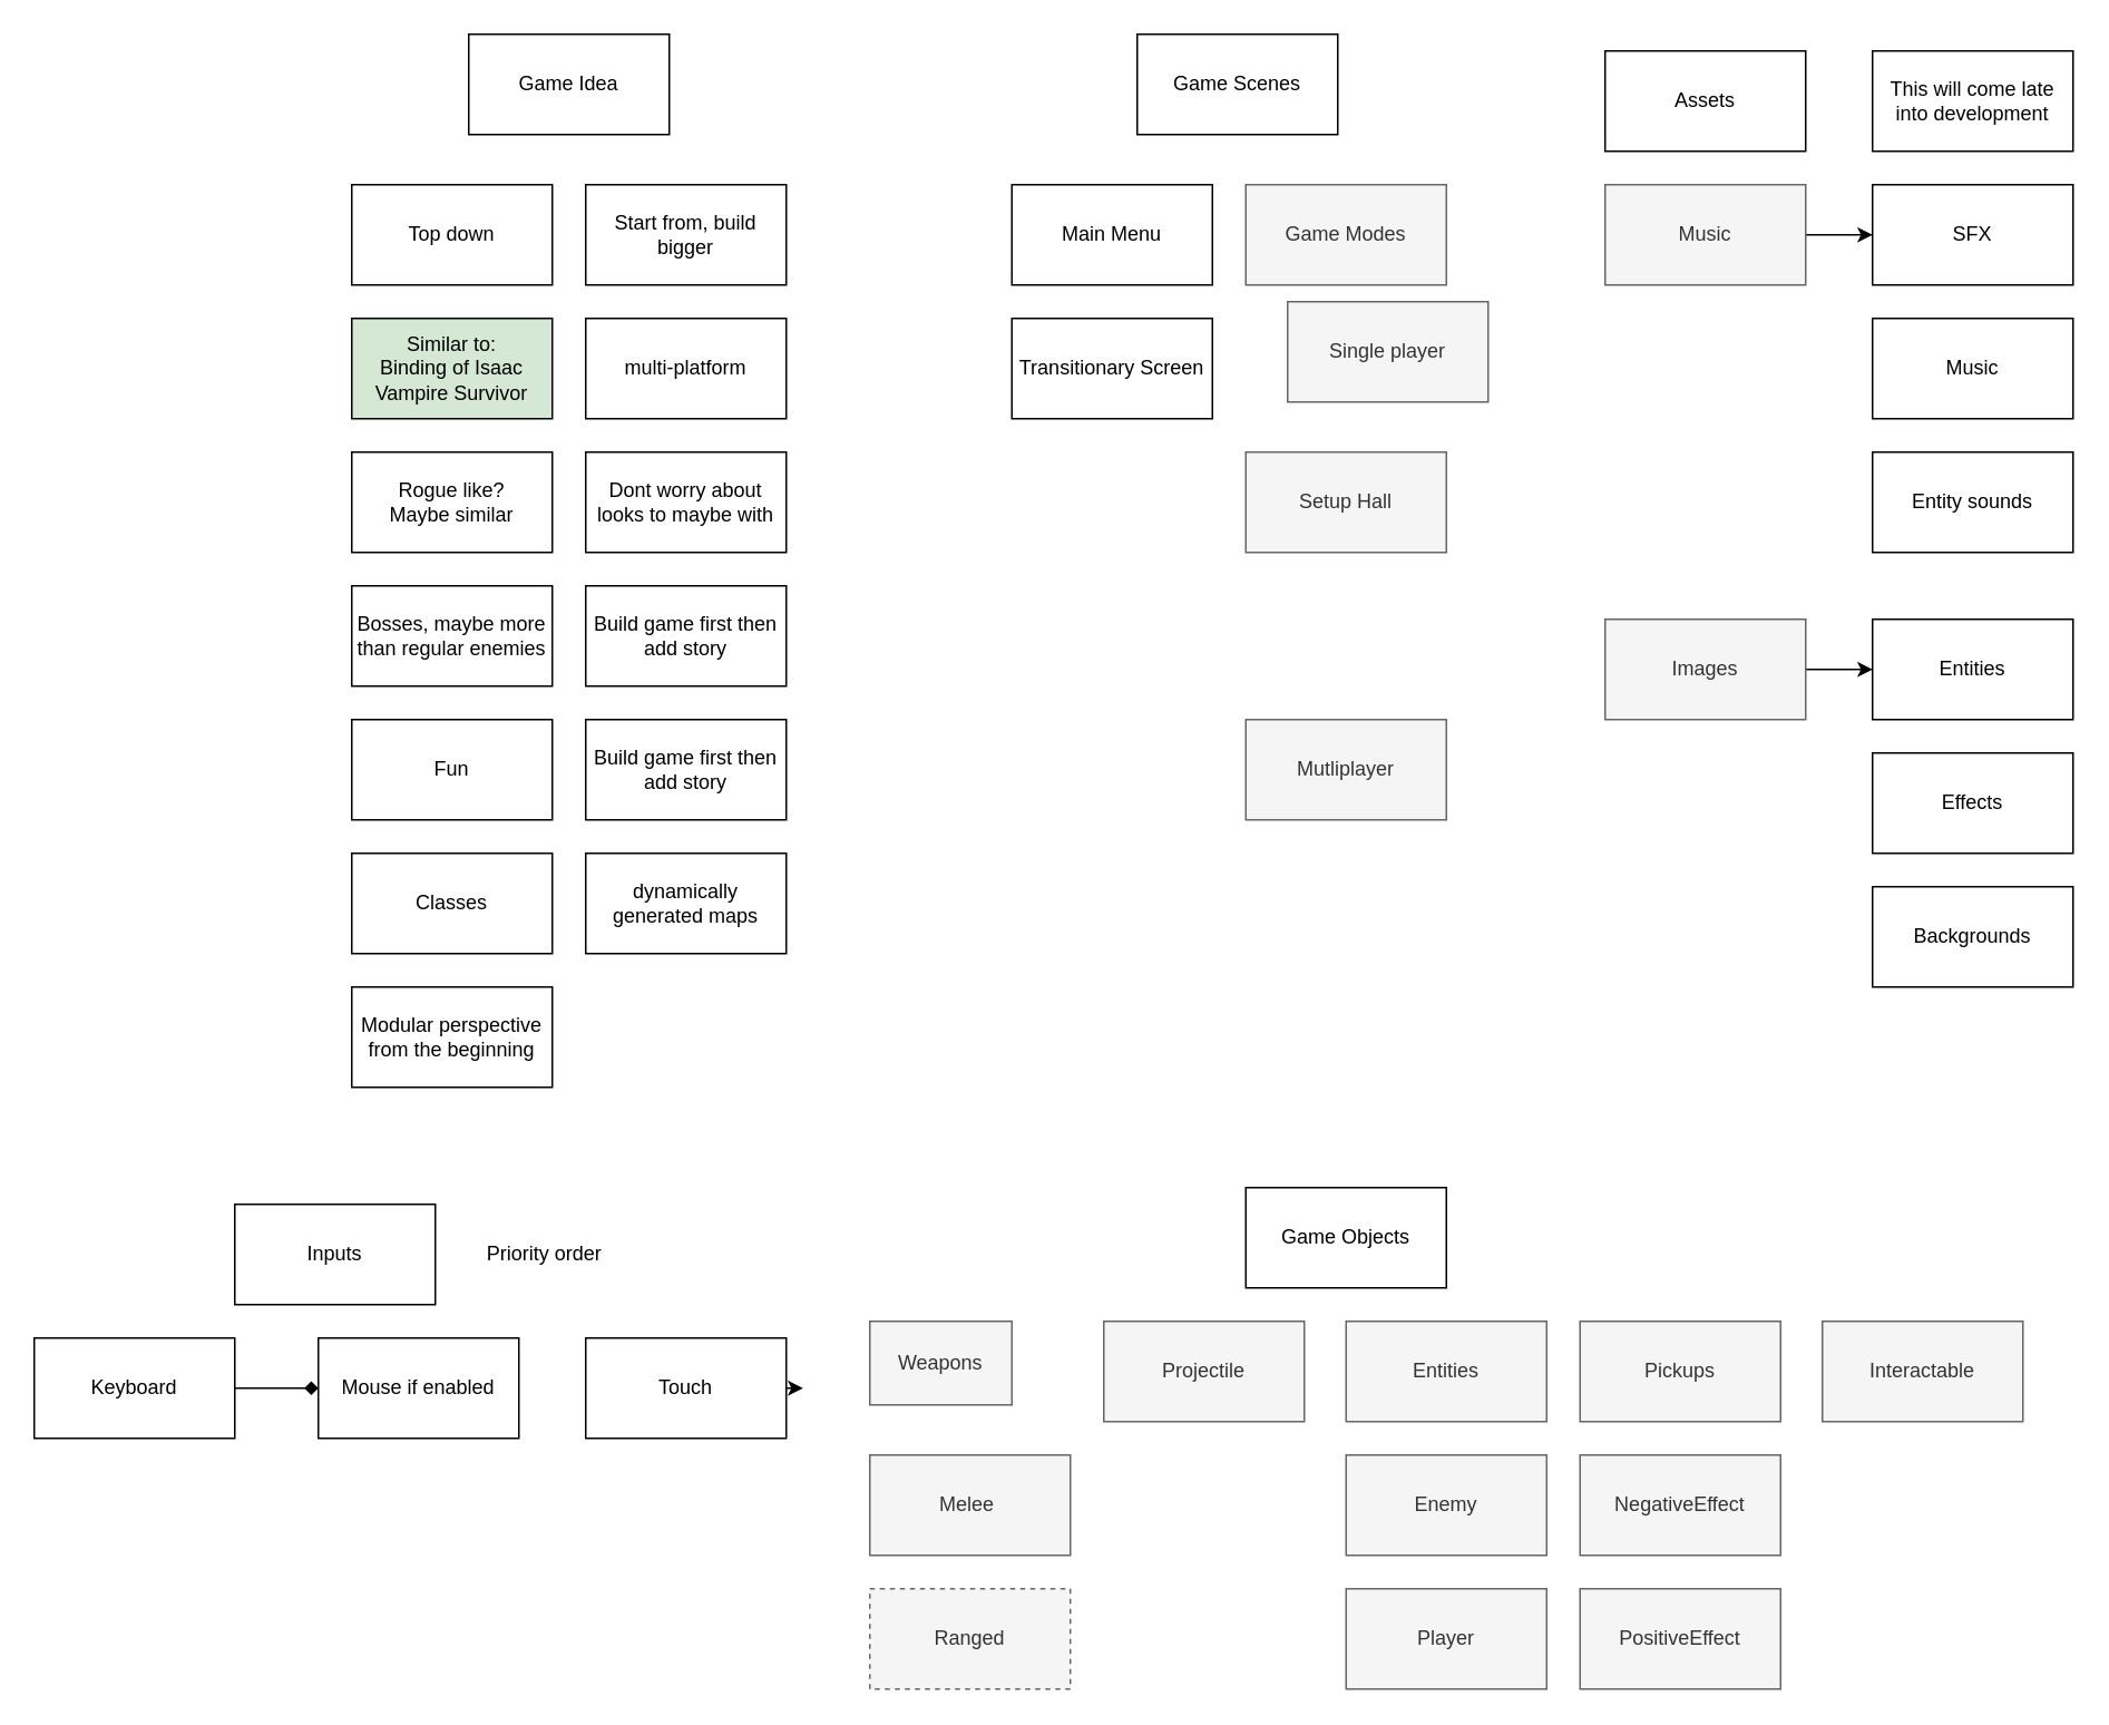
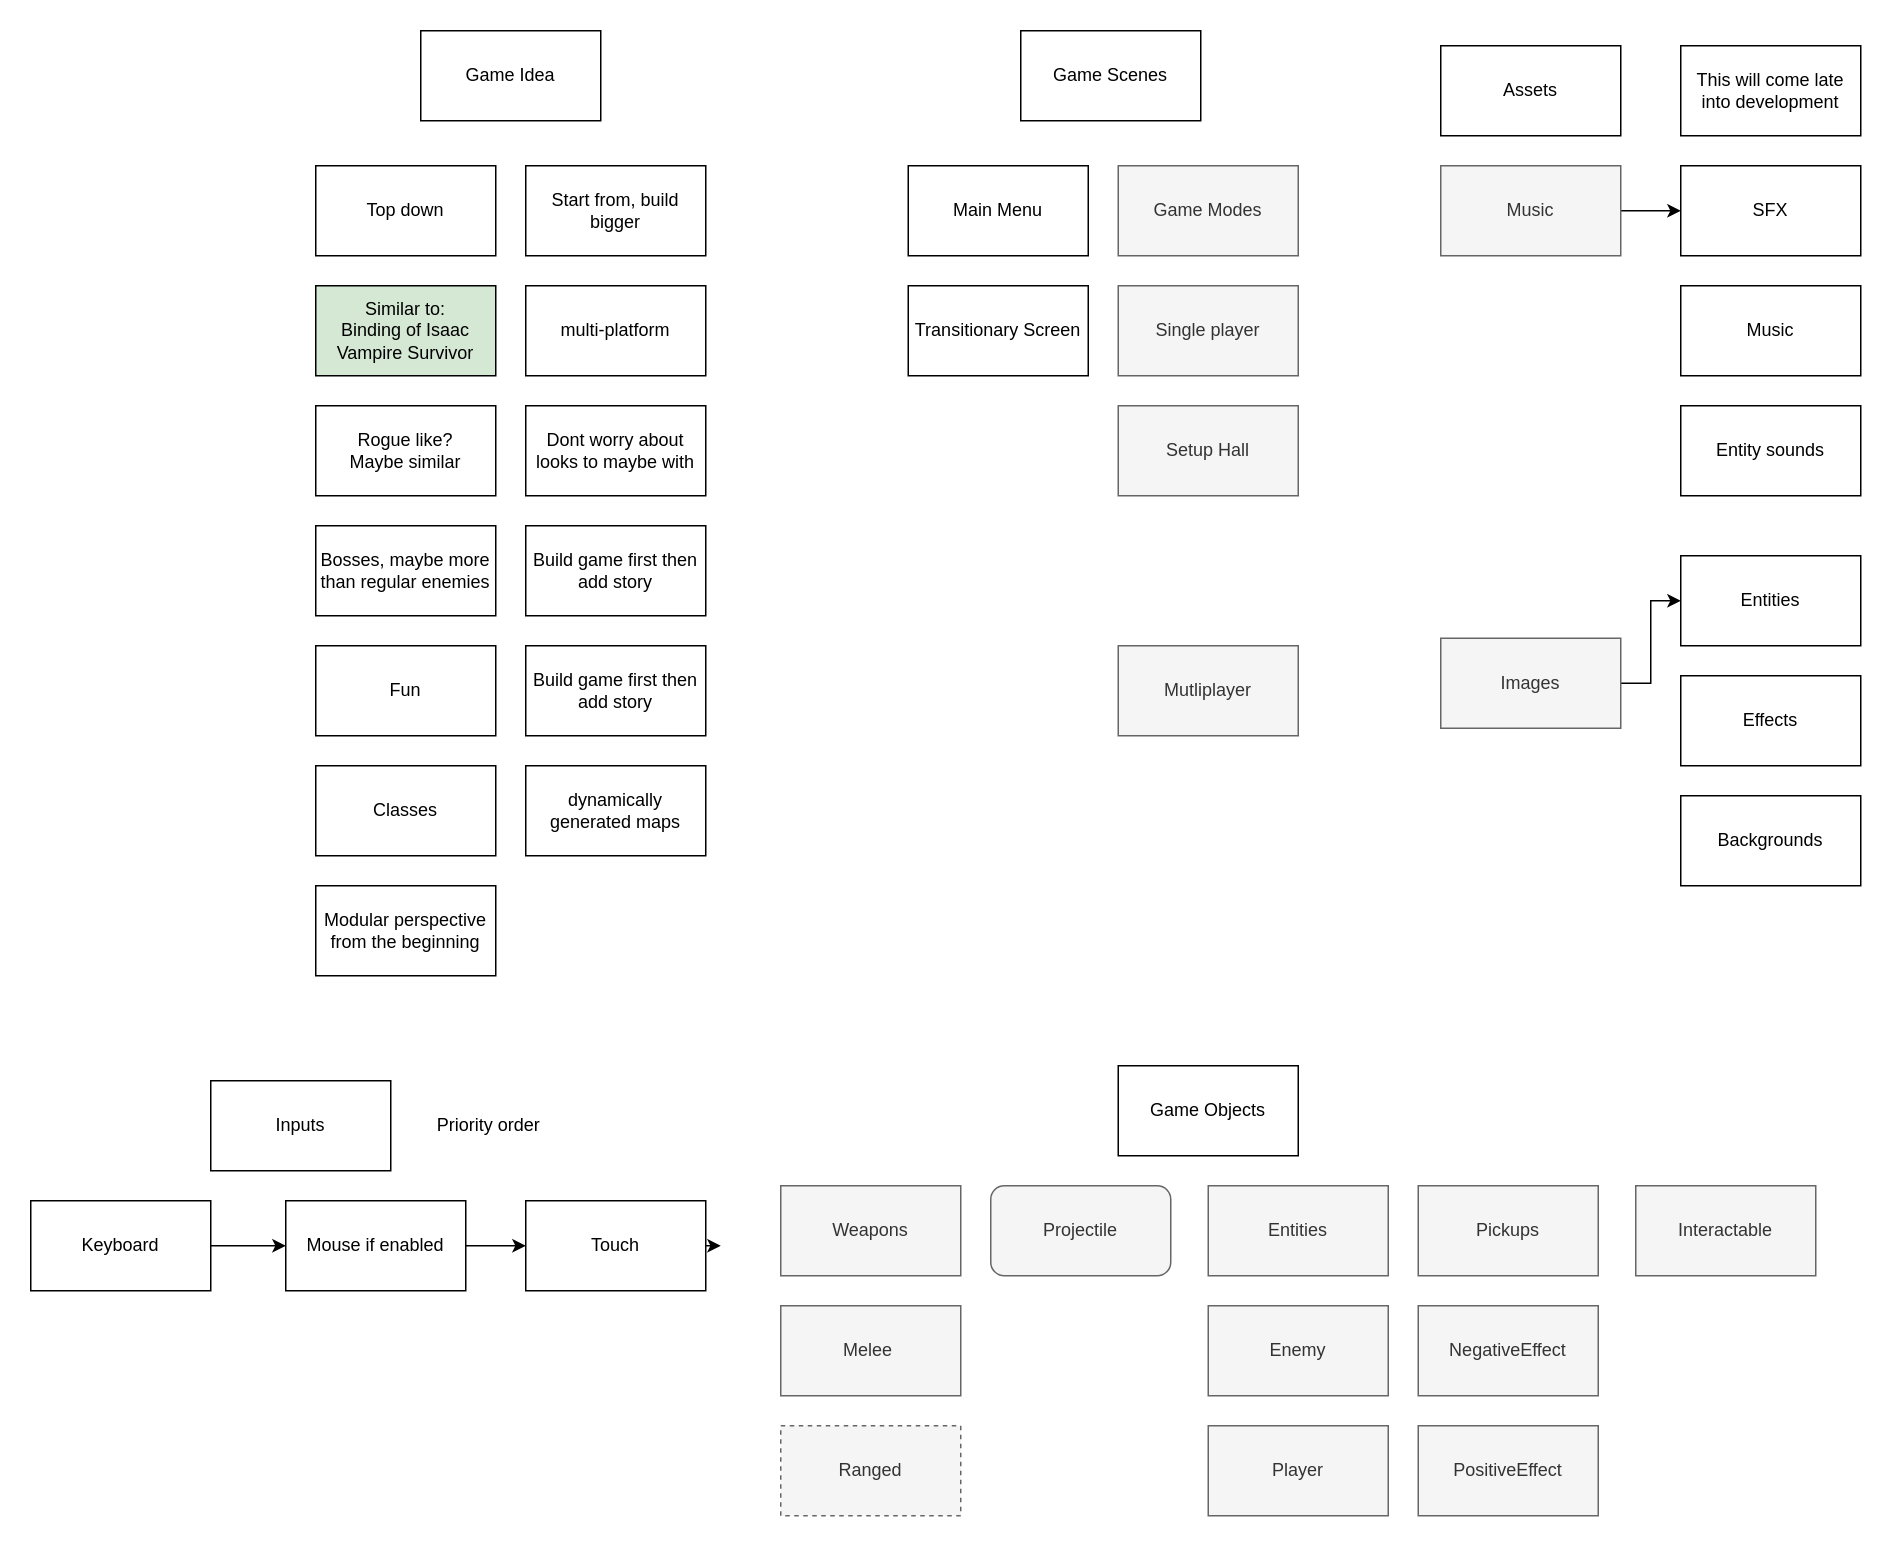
  <mxCell id="0" />
  <mxCell id="1" parent="0" />
  <mxCell id="2" value="Game Idea" style="rounded=0;whiteSpace=wrap;html=1;" parent="1" vertex="1"><mxGeometry x="280" y="20" width="120" height="60" as="geometry" /></mxCell>
  <mxCell id="3" value="Top down" style="rounded=0;whiteSpace=wrap;html=1;" parent="1" vertex="1"><mxGeometry x="210" y="110" width="120" height="60" as="geometry" /></mxCell>
  <mxCell id="4" value="Similar to:&lt;br&gt;Binding of Isaac&lt;br&gt;Vampire Survivor" style="rounded=0;whiteSpace=wrap;html=1;fillColor=#d5e8d4;" parent="1" vertex="1"><mxGeometry x="210" y="190" width="120" height="60" as="geometry" /></mxCell>
  <mxCell id="5" value="Rogue like?&lt;br&gt;Maybe similar" style="rounded=0;whiteSpace=wrap;html=1;" parent="1" vertex="1"><mxGeometry x="210" y="270" width="120" height="60" as="geometry" /></mxCell>
  <mxCell id="6" value="Bosses, maybe more than regular enemies" style="rounded=0;whiteSpace=wrap;html=1;" parent="1" vertex="1"><mxGeometry x="210" y="350" width="120" height="60" as="geometry" /></mxCell>
  <mxCell id="7" value="Fun" style="rounded=0;whiteSpace=wrap;html=1;" parent="1" vertex="1"><mxGeometry x="210" y="430" width="120" height="60" as="geometry" /></mxCell>
  <mxCell id="8" value="Classes" style="rounded=0;whiteSpace=wrap;html=1;" parent="1" vertex="1"><mxGeometry x="210" y="510" width="120" height="60" as="geometry" /></mxCell>
  <mxCell id="9" value="Modular perspective from the beginning" style="rounded=0;whiteSpace=wrap;html=1;" parent="1" vertex="1"><mxGeometry x="210" y="590" width="120" height="60" as="geometry" /></mxCell>
  <mxCell id="10" value="Start from, build bigger" style="rounded=0;whiteSpace=wrap;html=1;" parent="1" vertex="1"><mxGeometry x="350" y="110" width="120" height="60" as="geometry" /></mxCell>
  <mxCell id="11" value="multi-platform" style="rounded=0;whiteSpace=wrap;html=1;" parent="1" vertex="1"><mxGeometry x="350" y="190" width="120" height="60" as="geometry" /></mxCell>
  <mxCell id="12" value="Dont worry about looks to maybe with" style="rounded=0;whiteSpace=wrap;html=1;" parent="1" vertex="1"><mxGeometry x="350" y="270" width="120" height="60" as="geometry" /></mxCell>
  <mxCell id="13" value="Build game first then add story" style="rounded=0;whiteSpace=wrap;html=1;" parent="1" vertex="1"><mxGeometry x="350" y="350" width="120" height="60" as="geometry" /></mxCell>
  <mxCell id="14" value="Build game first then add story" style="rounded=0;whiteSpace=wrap;html=1;" parent="1" vertex="1"><mxGeometry x="350" y="430" width="120" height="60" as="geometry" /></mxCell>
  <mxCell id="15" value="Game Scenes" style="rounded=0;whiteSpace=wrap;html=1;" parent="1" vertex="1"><mxGeometry x="680" y="20" width="120" height="60" as="geometry" /></mxCell>
  <mxCell id="16" value="Main Menu" style="rounded=0;whiteSpace=wrap;html=1;" parent="1" vertex="1"><mxGeometry x="605" y="110" width="120" height="60" as="geometry" /></mxCell>
  <mxCell id="17" value="Game Modes" style="rounded=0;whiteSpace=wrap;html=1;fillColor=#f5f5f5;strokeColor=#666666;fontColor=#333333;" parent="1" vertex="1"><mxGeometry x="745" y="110" width="120" height="60" as="geometry" /></mxCell>
- <mxCell id="18" value="Single player" style="rounded=0;whiteSpace=wrap;html=1;fillColor=#f5f5f5;strokeColor=#666666;fontColor=#333333;" parent="1" vertex="1"><mxGeometry x="770" y="180" width="120" height="60" as="geometry" /></mxCell>
+ <mxCell id="18" value="Single player" style="rounded=0;whiteSpace=wrap;html=1;fillColor=#f5f5f5;strokeColor=#666666;fontColor=#333333;" parent="1" vertex="1"><mxGeometry x="745" y="190" width="120" height="60" as="geometry" /></mxCell>
  <mxCell id="19" value="Mutliplayer" style="rounded=0;whiteSpace=wrap;html=1;fillColor=#f5f5f5;strokeColor=#666666;fontColor=#333333;" parent="1" vertex="1"><mxGeometry x="745" y="430" width="120" height="60" as="geometry" /></mxCell>
  <mxCell id="20" value="Setup Hall" style="rounded=0;whiteSpace=wrap;html=1;fillColor=#f5f5f5;strokeColor=#666666;fontColor=#333333;" parent="1" vertex="1"><mxGeometry x="745" y="270" width="120" height="60" as="geometry" /></mxCell>
  <mxCell id="21" value="Transitionary Screen" style="rounded=0;whiteSpace=wrap;html=1;" parent="1" vertex="1"><mxGeometry x="605" y="190" width="120" height="60" as="geometry" /></mxCell>
  <mxCell id="22" value="Game Objects" style="rounded=0;whiteSpace=wrap;html=1;" parent="1" vertex="1"><mxGeometry x="745" y="710" width="120" height="60" as="geometry" /></mxCell>
  <mxCell id="23" value="Enemy" style="rounded=0;whiteSpace=wrap;html=1;fillColor=#f5f5f5;strokeColor=#666666;fontColor=#333333;" parent="1" vertex="1"><mxGeometry x="805" y="870" width="120" height="60" as="geometry" /></mxCell>
- <mxCell id="24" value="Projectile" style="rounded=0;whiteSpace=wrap;html=1;fillColor=#f5f5f5;strokeColor=#666666;fontColor=#333333;" parent="1" vertex="1"><mxGeometry x="660" y="790" width="120" height="60" as="geometry" /></mxCell>
+ <mxCell id="24" value="Projectile" style="whiteSpace=wrap;html=1;fillColor=#f5f5f5;strokeColor=#666666;fontColor=#333333;rounded=1;" parent="1" vertex="1"><mxGeometry x="660" y="790" width="120" height="60" as="geometry" /></mxCell>
  <mxCell id="25" value="PositiveEffect" style="rounded=0;whiteSpace=wrap;html=1;fillColor=#f5f5f5;strokeColor=#666666;fontColor=#333333;" parent="1" vertex="1"><mxGeometry x="945" y="950" width="120" height="60" as="geometry" /></mxCell>
  <mxCell id="26" value="NegativeEffect" style="rounded=0;whiteSpace=wrap;html=1;fillColor=#f5f5f5;strokeColor=#666666;fontColor=#333333;" parent="1" vertex="1"><mxGeometry x="945" y="870" width="120" height="60" as="geometry" /></mxCell>
  <mxCell id="27" value="Player" style="rounded=0;whiteSpace=wrap;html=1;fillColor=#f5f5f5;strokeColor=#666666;fontColor=#333333;" parent="1" vertex="1"><mxGeometry x="805" y="950" width="120" height="60" as="geometry" /></mxCell>
  <mxCell id="28" value="Interactable" style="rounded=0;whiteSpace=wrap;html=1;fillColor=#f5f5f5;strokeColor=#666666;fontColor=#333333;" parent="1" vertex="1"><mxGeometry x="1090" y="790" width="120" height="60" as="geometry" /></mxCell>
  <mxCell id="29" value="Entities" style="rounded=0;whiteSpace=wrap;html=1;fillColor=#f5f5f5;strokeColor=#666666;fontColor=#333333;" parent="1" vertex="1"><mxGeometry x="805" y="790" width="120" height="60" as="geometry" /></mxCell>
  <mxCell id="30" value="Pickups" style="rounded=0;whiteSpace=wrap;html=1;fillColor=#f5f5f5;strokeColor=#666666;fontColor=#333333;" parent="1" vertex="1"><mxGeometry x="945" y="790" width="120" height="60" as="geometry" /></mxCell>
  <mxCell id="31" value="Inputs" style="rounded=0;whiteSpace=wrap;html=1;" parent="1" vertex="1"><mxGeometry x="140" y="720" width="120" height="60" as="geometry" /></mxCell>
- <mxCell id="32" value="" style="edgeStyle=orthogonalEdgeStyle;rounded=0;orthogonalLoop=1;jettySize=auto;html=1;endArrow=diamond;" parent="1" source="33" target="35" edge="1"><mxGeometry relative="1" as="geometry" /></mxCell>
+ <mxCell id="32" value="" style="edgeStyle=orthogonalEdgeStyle;rounded=0;orthogonalLoop=1;jettySize=auto;html=1;" parent="1" source="33" target="35" edge="1"><mxGeometry relative="1" as="geometry" /></mxCell>
  <mxCell id="33" value="Keyboard" style="rounded=0;whiteSpace=wrap;html=1;" parent="1" vertex="1"><mxGeometry x="20" y="800" width="120" height="60" as="geometry" /></mxCell>
+ <mxCell id="34" value="" style="edgeStyle=orthogonalEdgeStyle;rounded=0;orthogonalLoop=1;jettySize=auto;html=1;" parent="1" source="35" target="37" edge="1"><mxGeometry relative="1" as="geometry" /></mxCell>
  <mxCell id="35" value="Mouse if enabled" style="rounded=0;whiteSpace=wrap;html=1;" parent="1" vertex="1"><mxGeometry x="190" y="800" width="120" height="60" as="geometry" /></mxCell>
  <mxCell id="36" style="edgeStyle=orthogonalEdgeStyle;rounded=0;orthogonalLoop=1;jettySize=auto;html=1;exitX=1;exitY=0.5;exitDx=0;exitDy=0;" parent="1" source="37" edge="1"><mxGeometry relative="1" as="geometry"><mxPoint x="480" y="829.529" as="targetPoint" /></mxGeometry></mxCell>
  <mxCell id="37" value="Touch" style="rounded=0;whiteSpace=wrap;html=1;" parent="1" vertex="1"><mxGeometry x="350" y="800" width="120" height="60" as="geometry" /></mxCell>
  <mxCell id="38" value="Priority order" style="text;html=1;align=center;verticalAlign=middle;resizable=0;points=[];autosize=1;strokeColor=none;fillColor=none;" parent="1" vertex="1"><mxGeometry x="280" y="735" width="90" height="30" as="geometry" /></mxCell>
  <mxCell id="39" value="Assets" style="rounded=0;whiteSpace=wrap;html=1;" parent="1" vertex="1"><mxGeometry x="960" y="30" width="120" height="60" as="geometry" /></mxCell>
  <mxCell id="40" value="This will come late into development" style="rounded=0;whiteSpace=wrap;html=1;" parent="1" vertex="1"><mxGeometry x="1120" y="30" width="120" height="60" as="geometry" /></mxCell>
  <mxCell id="41" value="" style="edgeStyle=orthogonalEdgeStyle;rounded=0;orthogonalLoop=1;jettySize=auto;html=1;" parent="1" source="42" target="45" edge="1"><mxGeometry relative="1" as="geometry" /></mxCell>
  <mxCell id="42" value="Music" style="rounded=0;whiteSpace=wrap;html=1;fillColor=#f5f5f5;strokeColor=#666666;fontColor=#333333;" parent="1" vertex="1"><mxGeometry x="960" y="110" width="120" height="60" as="geometry" /></mxCell>
  <mxCell id="43" value="" style="edgeStyle=orthogonalEdgeStyle;rounded=0;orthogonalLoop=1;jettySize=auto;html=1;" parent="1" source="44" target="48" edge="1"><mxGeometry relative="1" as="geometry" /></mxCell>
- <mxCell id="44" value="Images" style="rounded=0;whiteSpace=wrap;html=1;fillColor=#f5f5f5;strokeColor=#666666;fontColor=#333333;" parent="1" vertex="1"><mxGeometry x="960" y="370" width="120" height="60" as="geometry" /></mxCell>
+ <mxCell id="44" value="Images" style="rounded=0;whiteSpace=wrap;html=1;fillColor=#f5f5f5;strokeColor=#666666;fontColor=#333333;" parent="1" vertex="1"><mxGeometry x="960" y="425" width="120" height="60" as="geometry" /></mxCell>
  <mxCell id="45" value="SFX" style="rounded=0;whiteSpace=wrap;html=1;" parent="1" vertex="1"><mxGeometry x="1120" y="110" width="120" height="60" as="geometry" /></mxCell>
  <mxCell id="46" value="Music" style="rounded=0;whiteSpace=wrap;html=1;" parent="1" vertex="1"><mxGeometry x="1120" y="190" width="120" height="60" as="geometry" /></mxCell>
  <mxCell id="47" value="Entity sounds" style="rounded=0;whiteSpace=wrap;html=1;" parent="1" vertex="1"><mxGeometry x="1120" y="270" width="120" height="60" as="geometry" /></mxCell>
  <mxCell id="48" value="Entities" style="rounded=0;whiteSpace=wrap;html=1;" parent="1" vertex="1"><mxGeometry x="1120" y="370" width="120" height="60" as="geometry" /></mxCell>
  <mxCell id="49" value="Effects" style="rounded=0;whiteSpace=wrap;html=1;" parent="1" vertex="1"><mxGeometry x="1120" y="450" width="120" height="60" as="geometry" /></mxCell>
  <mxCell id="50" value="Backgrounds" style="rounded=0;whiteSpace=wrap;html=1;" parent="1" vertex="1"><mxGeometry x="1120" y="530" width="120" height="60" as="geometry" /></mxCell>
  <mxCell id="51" value="dynamically generated maps" style="rounded=0;whiteSpace=wrap;html=1;" parent="1" vertex="1"><mxGeometry x="350" y="510" width="120" height="60" as="geometry" /></mxCell>
- <mxCell id="52" value="Weapons" style="rounded=0;whiteSpace=wrap;html=1;fillColor=#f5f5f5;strokeColor=#666666;fontColor=#333333;" vertex="1" parent="1"><mxGeometry x="520" y="790" width="85" height="50" as="geometry" /></mxCell>
+ <mxCell id="52" value="Weapons" style="rounded=0;whiteSpace=wrap;html=1;fillColor=#f5f5f5;strokeColor=#666666;fontColor=#333333;" vertex="1" parent="1"><mxGeometry x="520" y="790" width="120" height="60" as="geometry" /></mxCell>
  <mxCell id="53" value="Melee&lt;span style=&quot;white-space: pre;&quot;&gt; &lt;/span&gt;" style="rounded=0;whiteSpace=wrap;html=1;fillColor=#f5f5f5;strokeColor=#666666;fontColor=#333333;" vertex="1" parent="1"><mxGeometry x="520" y="870" width="120" height="60" as="geometry" /></mxCell>
  <mxCell id="54" value="Ranged" style="rounded=0;whiteSpace=wrap;html=1;fillColor=#f5f5f5;strokeColor=#666666;fontColor=#333333;dashed=1;" vertex="1" parent="1"><mxGeometry x="520" y="950" width="120" height="60" as="geometry" /></mxCell>
